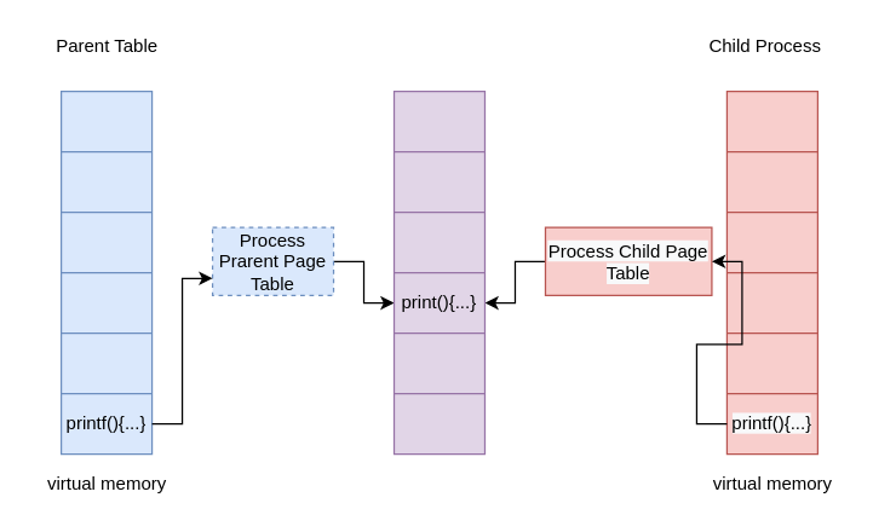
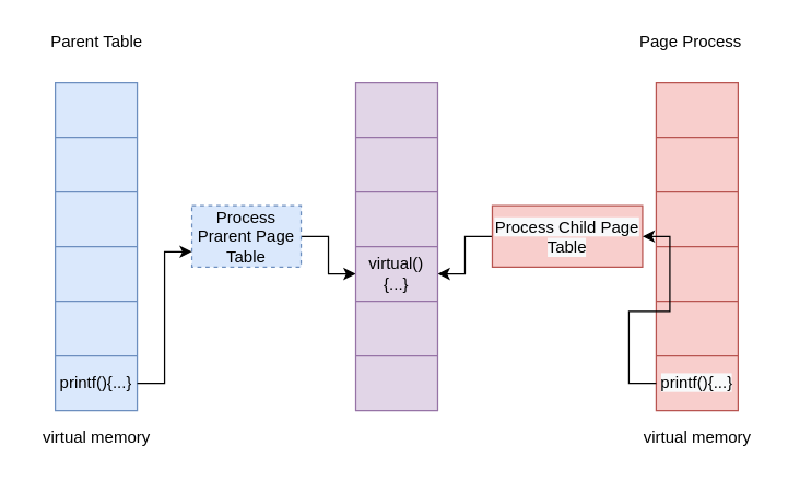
  <mxCell id="0" />
  <mxCell id="1" parent="0" />
  <mxCell id="2" value="Parent Table" style="text;html=1;align=center;verticalAlign=middle;resizable=0;points=[];autosize=1;" vertex="1" parent="1"><mxGeometry x="20" y="20" width="100" height="20" as="geometry" /></mxCell>
- <mxCell id="3" value="Child Process" style="text;html=1;align=center;verticalAlign=middle;resizable=0;points=[];autosize=1;" vertex="1" parent="1"><mxGeometry x="460" y="20" width="90" height="20" as="geometry" /></mxCell>
+ <mxCell id="3" value="Page Process" style="text;html=1;align=center;verticalAlign=middle;resizable=0;points=[];autosize=1;" vertex="1" parent="1"><mxGeometry x="460" y="20" width="90" height="20" as="geometry" /></mxCell>
  <mxCell id="4" style="edgeStyle=orthogonalEdgeStyle;rounded=0;orthogonalLoop=1;jettySize=auto;html=1;entryX=0;entryY=0.5;entryDx=0;entryDy=0;" edge="1" parent="1" source="5" target="43"><mxGeometry relative="1" as="geometry" /></mxCell>
  <mxCell id="5" value="Process Prarent Page Table" style="rounded=0;whiteSpace=wrap;html=1;fillColor=#dae8fc;strokeColor=#6c8ebf;dashed=1;" vertex="1" parent="1"><mxGeometry x="140" y="150" width="80" height="45" as="geometry" /></mxCell>
  <mxCell id="6" value="" style="shape=table;html=1;whiteSpace=wrap;startSize=0;container=1;collapsible=0;childLayout=tableLayout;fillColor=#dae8fc;strokeColor=#6c8ebf;" vertex="1" parent="1"><mxGeometry x="40" y="60" width="60" height="240" as="geometry" /></mxCell>
  <mxCell id="7" value="" style="shape=partialRectangle;html=1;whiteSpace=wrap;collapsible=0;dropTarget=0;pointerEvents=0;fillColor=none;top=0;left=0;bottom=0;right=0;points=[[0,0.5],[1,0.5]];portConstraint=eastwest;" vertex="1" parent="6"><mxGeometry width="60" height="40" as="geometry" /></mxCell>
  <mxCell id="8" value="" style="shape=partialRectangle;html=1;whiteSpace=wrap;connectable=0;overflow=hidden;fillColor=none;top=0;left=0;bottom=0;right=0;" vertex="1" parent="7"><mxGeometry width="60" height="40" as="geometry" /></mxCell>
  <mxCell id="9" value="" style="shape=partialRectangle;html=1;whiteSpace=wrap;collapsible=0;dropTarget=0;pointerEvents=0;fillColor=none;top=0;left=0;bottom=0;right=0;points=[[0,0.5],[1,0.5]];portConstraint=eastwest;" vertex="1" parent="6"><mxGeometry y="40" width="60" height="40" as="geometry" /></mxCell>
  <mxCell id="10" value="" style="shape=partialRectangle;html=1;whiteSpace=wrap;connectable=0;overflow=hidden;fillColor=none;top=0;left=0;bottom=0;right=0;" vertex="1" parent="9"><mxGeometry width="60" height="40" as="geometry" /></mxCell>
  <mxCell id="11" value="" style="shape=partialRectangle;html=1;whiteSpace=wrap;collapsible=0;dropTarget=0;pointerEvents=0;fillColor=none;top=0;left=0;bottom=0;right=0;points=[[0,0.5],[1,0.5]];portConstraint=eastwest;" vertex="1" parent="6"><mxGeometry y="80" width="60" height="40" as="geometry" /></mxCell>
  <mxCell id="12" value="" style="shape=partialRectangle;html=1;whiteSpace=wrap;connectable=0;overflow=hidden;fillColor=none;top=0;left=0;bottom=0;right=0;" vertex="1" parent="11"><mxGeometry width="60" height="40" as="geometry" /></mxCell>
  <mxCell id="13" value="" style="shape=partialRectangle;html=1;whiteSpace=wrap;collapsible=0;dropTarget=0;pointerEvents=0;fillColor=none;top=0;left=0;bottom=0;right=0;points=[[0,0.5],[1,0.5]];portConstraint=eastwest;" vertex="1" parent="6"><mxGeometry y="120" width="60" height="40" as="geometry" /></mxCell>
  <mxCell id="14" value="" style="shape=partialRectangle;html=1;whiteSpace=wrap;connectable=0;overflow=hidden;fillColor=none;top=0;left=0;bottom=0;right=0;" vertex="1" parent="13"><mxGeometry width="60" height="40" as="geometry" /></mxCell>
  <mxCell id="15" value="" style="shape=partialRectangle;html=1;whiteSpace=wrap;collapsible=0;dropTarget=0;pointerEvents=0;fillColor=none;top=0;left=0;bottom=0;right=0;points=[[0,0.5],[1,0.5]];portConstraint=eastwest;" vertex="1" parent="6"><mxGeometry y="160" width="60" height="40" as="geometry" /></mxCell>
  <mxCell id="16" value="" style="shape=partialRectangle;html=1;whiteSpace=wrap;connectable=0;overflow=hidden;fillColor=none;top=0;left=0;bottom=0;right=0;" vertex="1" parent="15"><mxGeometry width="60" height="40" as="geometry" /></mxCell>
  <mxCell id="17" value="" style="shape=partialRectangle;html=1;whiteSpace=wrap;collapsible=0;dropTarget=0;pointerEvents=0;fillColor=none;top=0;left=0;bottom=0;right=0;points=[[0,0.5],[1,0.5]];portConstraint=eastwest;" vertex="1" parent="6"><mxGeometry y="200" width="60" height="40" as="geometry" /></mxCell>
  <mxCell id="18" value="printf(){...}" style="shape=partialRectangle;html=1;whiteSpace=wrap;connectable=0;overflow=hidden;fillColor=none;top=0;left=0;bottom=0;right=0;" vertex="1" parent="17"><mxGeometry width="60" height="40" as="geometry" /></mxCell>
  <mxCell id="19" value="" style="shape=table;html=1;whiteSpace=wrap;startSize=0;container=1;collapsible=0;childLayout=tableLayout;fillColor=#f8cecc;strokeColor=#b85450;" vertex="1" parent="1"><mxGeometry x="480" y="60" width="60" height="240" as="geometry" /></mxCell>
  <mxCell id="20" value="" style="shape=partialRectangle;html=1;whiteSpace=wrap;collapsible=0;dropTarget=0;pointerEvents=0;fillColor=none;top=0;left=0;bottom=0;right=0;points=[[0,0.5],[1,0.5]];portConstraint=eastwest;" vertex="1" parent="19"><mxGeometry width="60" height="40" as="geometry" /></mxCell>
  <mxCell id="21" value="" style="shape=partialRectangle;html=1;whiteSpace=wrap;connectable=0;overflow=hidden;fillColor=none;top=0;left=0;bottom=0;right=0;" vertex="1" parent="20"><mxGeometry width="60" height="40" as="geometry" /></mxCell>
  <mxCell id="22" value="" style="shape=partialRectangle;html=1;whiteSpace=wrap;collapsible=0;dropTarget=0;pointerEvents=0;fillColor=none;top=0;left=0;bottom=0;right=0;points=[[0,0.5],[1,0.5]];portConstraint=eastwest;" vertex="1" parent="19"><mxGeometry y="40" width="60" height="40" as="geometry" /></mxCell>
  <mxCell id="23" value="" style="shape=partialRectangle;html=1;whiteSpace=wrap;connectable=0;overflow=hidden;fillColor=none;top=0;left=0;bottom=0;right=0;" vertex="1" parent="22"><mxGeometry width="60" height="40" as="geometry" /></mxCell>
  <mxCell id="24" value="" style="shape=partialRectangle;html=1;whiteSpace=wrap;collapsible=0;dropTarget=0;pointerEvents=0;fillColor=none;top=0;left=0;bottom=0;right=0;points=[[0,0.5],[1,0.5]];portConstraint=eastwest;" vertex="1" parent="19"><mxGeometry y="80" width="60" height="40" as="geometry" /></mxCell>
  <mxCell id="25" value="" style="shape=partialRectangle;html=1;whiteSpace=wrap;connectable=0;overflow=hidden;fillColor=none;top=0;left=0;bottom=0;right=0;" vertex="1" parent="24"><mxGeometry width="60" height="40" as="geometry" /></mxCell>
  <mxCell id="26" value="" style="shape=partialRectangle;html=1;whiteSpace=wrap;collapsible=0;dropTarget=0;pointerEvents=0;fillColor=none;top=0;left=0;bottom=0;right=0;points=[[0,0.5],[1,0.5]];portConstraint=eastwest;" vertex="1" parent="19"><mxGeometry y="120" width="60" height="40" as="geometry" /></mxCell>
  <mxCell id="27" value="" style="shape=partialRectangle;html=1;whiteSpace=wrap;connectable=0;overflow=hidden;fillColor=none;top=0;left=0;bottom=0;right=0;" vertex="1" parent="26"><mxGeometry width="60" height="40" as="geometry" /></mxCell>
  <mxCell id="28" value="" style="shape=partialRectangle;html=1;whiteSpace=wrap;collapsible=0;dropTarget=0;pointerEvents=0;fillColor=none;top=0;left=0;bottom=0;right=0;points=[[0,0.5],[1,0.5]];portConstraint=eastwest;" vertex="1" parent="19"><mxGeometry y="160" width="60" height="40" as="geometry" /></mxCell>
  <mxCell id="29" value="" style="shape=partialRectangle;html=1;whiteSpace=wrap;connectable=0;overflow=hidden;fillColor=none;top=0;left=0;bottom=0;right=0;" vertex="1" parent="28"><mxGeometry width="60" height="40" as="geometry" /></mxCell>
  <mxCell id="30" value="" style="shape=partialRectangle;html=1;whiteSpace=wrap;collapsible=0;dropTarget=0;pointerEvents=0;fillColor=none;top=0;left=0;bottom=0;right=0;points=[[0,0.5],[1,0.5]];portConstraint=eastwest;" vertex="1" parent="19"><mxGeometry y="200" width="60" height="40" as="geometry" /></mxCell>
  <mxCell id="31" value="&lt;meta charset=&quot;utf-8&quot;&gt;&lt;span style=&quot;color: rgb(0, 0, 0); font-family: helvetica; font-size: 12px; font-style: normal; font-weight: 400; letter-spacing: normal; text-align: center; text-indent: 0px; text-transform: none; word-spacing: 0px; background-color: rgb(248, 249, 250); display: inline; float: none;&quot;&gt;printf(){...}&lt;/span&gt;" style="shape=partialRectangle;html=1;whiteSpace=wrap;connectable=0;overflow=hidden;fillColor=none;top=0;left=0;bottom=0;right=0;" vertex="1" parent="30"><mxGeometry width="60" height="40" as="geometry" /></mxCell>
  <mxCell id="32" style="edgeStyle=orthogonalEdgeStyle;rounded=0;orthogonalLoop=1;jettySize=auto;html=1;entryX=1;entryY=0.5;entryDx=0;entryDy=0;" edge="1" parent="1" source="33" target="43"><mxGeometry relative="1" as="geometry" /></mxCell>
  <mxCell id="33" value="&lt;span style=&quot;color: rgb(0 , 0 , 0) ; font-family: &amp;#34;helvetica&amp;#34; ; font-size: 12px ; font-style: normal ; font-weight: 400 ; letter-spacing: normal ; text-align: center ; text-indent: 0px ; text-transform: none ; word-spacing: 0px ; background-color: rgb(248 , 249 , 250) ; display: inline ; float: none&quot;&gt;Process Child Page Table&lt;/span&gt;" style="rounded=0;whiteSpace=wrap;html=1;fillColor=#f8cecc;strokeColor=#b85450;" vertex="1" parent="1"><mxGeometry x="360" y="150" width="110" height="45" as="geometry" /></mxCell>
  <mxCell id="34" style="edgeStyle=orthogonalEdgeStyle;rounded=0;orthogonalLoop=1;jettySize=auto;html=1;entryX=0;entryY=0.75;entryDx=0;entryDy=0;" edge="1" parent="1" source="17" target="5"><mxGeometry relative="1" as="geometry" /></mxCell>
  <mxCell id="35" style="edgeStyle=orthogonalEdgeStyle;rounded=0;orthogonalLoop=1;jettySize=auto;html=1;entryX=1;entryY=0.5;entryDx=0;entryDy=0;" edge="1" parent="1" source="30" target="33"><mxGeometry relative="1" as="geometry" /></mxCell>
  <mxCell id="36" value="" style="shape=table;html=1;whiteSpace=wrap;startSize=0;container=1;collapsible=0;childLayout=tableLayout;fillColor=#e1d5e7;strokeColor=#9673a6;" vertex="1" parent="1"><mxGeometry x="260" y="60" width="60" height="240" as="geometry" /></mxCell>
  <mxCell id="37" value="" style="shape=partialRectangle;html=1;whiteSpace=wrap;collapsible=0;dropTarget=0;pointerEvents=0;fillColor=none;top=0;left=0;bottom=0;right=0;points=[[0,0.5],[1,0.5]];portConstraint=eastwest;" vertex="1" parent="36"><mxGeometry width="60" height="40" as="geometry" /></mxCell>
  <mxCell id="38" value="" style="shape=partialRectangle;html=1;whiteSpace=wrap;connectable=0;overflow=hidden;fillColor=none;top=0;left=0;bottom=0;right=0;" vertex="1" parent="37"><mxGeometry width="60" height="40" as="geometry" /></mxCell>
  <mxCell id="39" value="" style="shape=partialRectangle;html=1;whiteSpace=wrap;collapsible=0;dropTarget=0;pointerEvents=0;fillColor=none;top=0;left=0;bottom=0;right=0;points=[[0,0.5],[1,0.5]];portConstraint=eastwest;" vertex="1" parent="36"><mxGeometry y="40" width="60" height="40" as="geometry" /></mxCell>
  <mxCell id="40" value="" style="shape=partialRectangle;html=1;whiteSpace=wrap;connectable=0;overflow=hidden;fillColor=none;top=0;left=0;bottom=0;right=0;" vertex="1" parent="39"><mxGeometry width="60" height="40" as="geometry" /></mxCell>
  <mxCell id="41" value="" style="shape=partialRectangle;html=1;whiteSpace=wrap;collapsible=0;dropTarget=0;pointerEvents=0;fillColor=none;top=0;left=0;bottom=0;right=0;points=[[0,0.5],[1,0.5]];portConstraint=eastwest;" vertex="1" parent="36"><mxGeometry y="80" width="60" height="40" as="geometry" /></mxCell>
  <mxCell id="42" value="" style="shape=partialRectangle;html=1;whiteSpace=wrap;connectable=0;overflow=hidden;fillColor=none;top=0;left=0;bottom=0;right=0;" vertex="1" parent="41"><mxGeometry width="60" height="40" as="geometry" /></mxCell>
  <mxCell id="43" value="" style="shape=partialRectangle;html=1;whiteSpace=wrap;collapsible=0;dropTarget=0;pointerEvents=0;fillColor=none;top=0;left=0;bottom=0;right=0;points=[[0,0.5],[1,0.5]];portConstraint=eastwest;" vertex="1" parent="36"><mxGeometry y="120" width="60" height="40" as="geometry" /></mxCell>
- <mxCell id="44" value="print(){...}" style="shape=partialRectangle;html=1;whiteSpace=wrap;connectable=0;overflow=hidden;fillColor=none;top=0;left=0;bottom=0;right=0;" vertex="1" parent="43"><mxGeometry width="60" height="40" as="geometry" /></mxCell>
+ <mxCell id="44" value="virtual(){...}" style="shape=partialRectangle;html=1;whiteSpace=wrap;connectable=0;overflow=hidden;fillColor=none;top=0;left=0;bottom=0;right=0;" vertex="1" parent="43"><mxGeometry width="60" height="40" as="geometry" /></mxCell>
  <mxCell id="45" value="" style="shape=partialRectangle;html=1;whiteSpace=wrap;collapsible=0;dropTarget=0;pointerEvents=0;fillColor=none;top=0;left=0;bottom=0;right=0;points=[[0,0.5],[1,0.5]];portConstraint=eastwest;" vertex="1" parent="36"><mxGeometry y="160" width="60" height="40" as="geometry" /></mxCell>
  <mxCell id="46" value="" style="shape=partialRectangle;html=1;whiteSpace=wrap;connectable=0;overflow=hidden;fillColor=none;top=0;left=0;bottom=0;right=0;" vertex="1" parent="45"><mxGeometry width="60" height="40" as="geometry" /></mxCell>
  <mxCell id="47" value="" style="shape=partialRectangle;html=1;whiteSpace=wrap;collapsible=0;dropTarget=0;pointerEvents=0;fillColor=none;top=0;left=0;bottom=0;right=0;points=[[0,0.5],[1,0.5]];portConstraint=eastwest;" vertex="1" parent="36"><mxGeometry y="200" width="60" height="40" as="geometry" /></mxCell>
  <mxCell id="48" value="" style="shape=partialRectangle;html=1;whiteSpace=wrap;connectable=0;overflow=hidden;fillColor=none;top=0;left=0;bottom=0;right=0;" vertex="1" parent="47"><mxGeometry width="60" height="40" as="geometry" /></mxCell>
  <mxCell id="49" value="virtual memory" style="text;html=1;align=center;verticalAlign=middle;resizable=0;points=[];autosize=1;" vertex="1" parent="1"><mxGeometry x="25" y="310" width="90" height="20" as="geometry" /></mxCell>
  <mxCell id="50" value="virtual memory" style="text;html=1;align=center;verticalAlign=middle;resizable=0;points=[];autosize=1;" vertex="1" parent="1"><mxGeometry x="465" y="310" width="90" height="20" as="geometry" /></mxCell>
